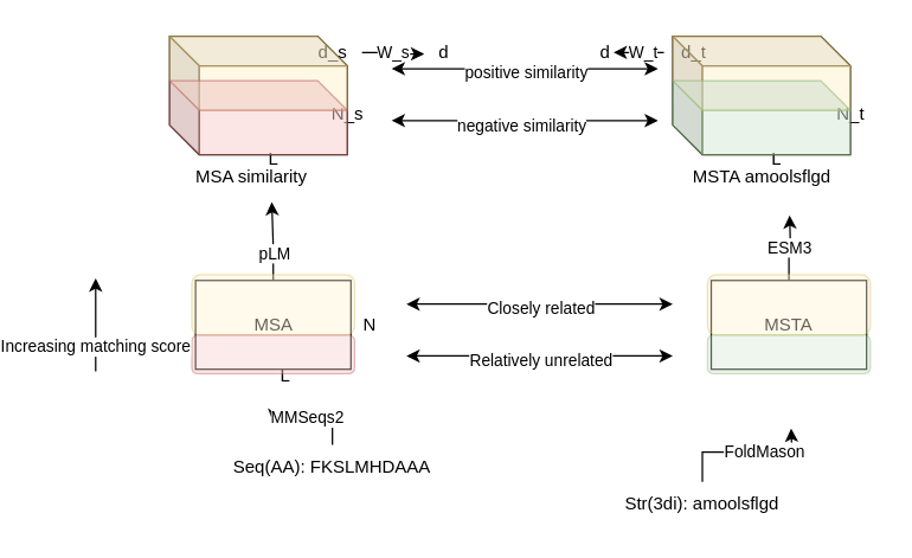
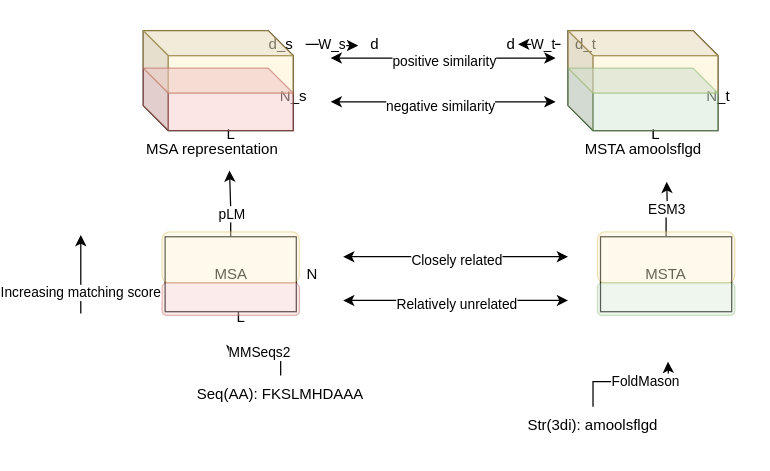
  <mxCell id="0" />
  <mxCell id="1" parent="0" />
  <mxCell id="2" value="" style="shape=cube;whiteSpace=wrap;html=1;boundedLbl=1;backgroundOutline=1;darkOpacity=0.05;darkOpacity2=0.1;" vertex="1" parent="1"><mxGeometry x="70" y="24" width="120" height="80" as="geometry" /></mxCell>
- <mxCell id="3" value="MSA similarity" style="text;html=1;align=center;verticalAlign=middle;resizable=0;points=[];autosize=1;strokeColor=none;fillColor=none;" vertex="1" parent="1"><mxGeometry x="60" y="104" width="130" height="30" as="geometry" /></mxCell>
+ <mxCell id="3" value="MSA representation" style="text;html=1;align=center;verticalAlign=middle;resizable=0;points=[];autosize=1;strokeColor=none;fillColor=none;" vertex="1" parent="1"><mxGeometry x="60" y="104" width="130" height="30" as="geometry" /></mxCell>
  <mxCell id="4" value="L" style="text;html=1;align=center;verticalAlign=middle;resizable=0;points=[];autosize=1;strokeColor=none;fillColor=none;" vertex="1" parent="1"><mxGeometry x="125" y="92" width="30" height="30" as="geometry" /></mxCell>
  <mxCell id="5" value="N_s" style="text;html=1;align=center;verticalAlign=middle;resizable=0;points=[];autosize=1;strokeColor=none;fillColor=none;" vertex="1" parent="1"><mxGeometry x="170" y="62" width="40" height="30" as="geometry" /></mxCell>
  <mxCell id="6" style="edgeStyle=orthogonalEdgeStyle;rounded=0;orthogonalLoop=1;jettySize=auto;html=1;entryX=0.067;entryY=0.533;entryDx=0;entryDy=0;entryPerimeter=0;" edge="1" parent="1" source="8" target="49"><mxGeometry relative="1" as="geometry"><mxPoint x="220" y="35" as="targetPoint" /></mxGeometry></mxCell>
  <mxCell id="7" value="W_s" style="edgeLabel;html=1;align=center;verticalAlign=middle;resizable=0;points=[];" vertex="1" connectable="0" parent="6"><mxGeometry x="-0.238" y="1" relative="1" as="geometry"><mxPoint x="4" as="offset" /></mxGeometry></mxCell>
  <mxCell id="8" value="d_s" style="text;html=1;align=center;verticalAlign=middle;resizable=0;points=[];autosize=1;strokeColor=none;fillColor=none;" vertex="1" parent="1"><mxGeometry x="160" y="20" width="40" height="30" as="geometry" /></mxCell>
  <mxCell id="9" value="MSA" style="rounded=0;whiteSpace=wrap;html=1;" vertex="1" parent="1"><mxGeometry x="87.5" y="189" width="105" height="60" as="geometry" /></mxCell>
  <mxCell id="10" value="N" style="text;html=1;align=center;verticalAlign=middle;resizable=0;points=[];autosize=1;strokeColor=none;fillColor=none;" vertex="1" parent="1"><mxGeometry x="190" y="204" width="30" height="30" as="geometry" /></mxCell>
  <mxCell id="11" value="L" style="text;html=1;align=center;verticalAlign=middle;resizable=0;points=[];autosize=1;strokeColor=none;fillColor=none;" vertex="1" parent="1"><mxGeometry x="133" y="239" width="30" height="30" as="geometry" /></mxCell>
  <mxCell id="12" style="edgeStyle=orthogonalEdgeStyle;rounded=0;orthogonalLoop=1;jettySize=auto;html=1;exitX=0.5;exitY=0;exitDx=0;exitDy=0;entryX=0.608;entryY=1.067;entryDx=0;entryDy=0;entryPerimeter=0;" edge="1" parent="1" source="9" target="3"><mxGeometry relative="1" as="geometry"><Array as="points"><mxPoint x="143" y="166" /><mxPoint x="140" y="166" /><mxPoint x="140" y="144" /></Array></mxGeometry></mxCell>
  <mxCell id="13" value="pLM" style="edgeLabel;html=1;align=center;verticalAlign=middle;resizable=0;points=[];" vertex="1" connectable="0" parent="12"><mxGeometry x="-0.363" y="1" relative="1" as="geometry"><mxPoint x="1" as="offset" /></mxGeometry></mxCell>
  <mxCell id="14" style="edgeStyle=orthogonalEdgeStyle;rounded=0;orthogonalLoop=1;jettySize=auto;html=1;" edge="1" parent="1" source="16"><mxGeometry relative="1" as="geometry"><mxPoint x="140" y="285" as="targetPoint" /></mxGeometry></mxCell>
  <mxCell id="15" value="MMSeqs2" style="edgeLabel;html=1;align=center;verticalAlign=middle;resizable=0;points=[];" vertex="1" connectable="0" parent="14"><mxGeometry x="0.175" y="1" relative="1" as="geometry"><mxPoint as="offset" /></mxGeometry></mxCell>
  <mxCell id="16" value="Seq(AA): FKSLMHDAAA" style="text;html=1;align=center;verticalAlign=middle;whiteSpace=wrap;rounded=0;" vertex="1" parent="1"><mxGeometry x="110" y="300" width="140" height="30" as="geometry" /></mxCell>
  <mxCell id="17" style="edgeStyle=orthogonalEdgeStyle;rounded=0;orthogonalLoop=1;jettySize=auto;html=1;" edge="1" parent="1" source="19"><mxGeometry relative="1" as="geometry"><mxPoint x="490" y="289" as="targetPoint" /></mxGeometry></mxCell>
  <mxCell id="18" value="FoldMason" style="edgeLabel;html=1;align=center;verticalAlign=middle;resizable=0;points=[];" vertex="1" connectable="0" parent="17"><mxGeometry x="0.268" y="1" relative="1" as="geometry"><mxPoint as="offset" /></mxGeometry></mxCell>
  <mxCell id="19" value="Str(3di): amoolsflgd" style="text;html=1;align=center;verticalAlign=middle;whiteSpace=wrap;rounded=0;" vertex="1" parent="1"><mxGeometry x="360" y="325" width="140" height="30" as="geometry" /></mxCell>
  <mxCell id="20" style="edgeStyle=orthogonalEdgeStyle;rounded=0;orthogonalLoop=1;jettySize=auto;html=1;exitX=0.5;exitY=0;exitDx=0;exitDy=0;" edge="1" parent="1" source="22"><mxGeometry relative="1" as="geometry"><mxPoint x="489" y="145" as="targetPoint" /></mxGeometry></mxCell>
  <mxCell id="21" value="ESM3" style="edgeLabel;html=1;align=center;verticalAlign=middle;resizable=0;points=[];" vertex="1" connectable="0" parent="20"><mxGeometry x="0.068" y="1" relative="1" as="geometry"><mxPoint as="offset" /></mxGeometry></mxCell>
  <mxCell id="22" value="MSTA" style="rounded=0;whiteSpace=wrap;html=1;" vertex="1" parent="1"><mxGeometry x="436" y="189" width="105" height="60" as="geometry" /></mxCell>
  <mxCell id="23" value="" style="rounded=1;whiteSpace=wrap;html=1;opacity=40;fillColor=#fff2cc;strokeColor=#d6b656;" vertex="1" parent="1"><mxGeometry x="85" y="185" width="110" height="41" as="geometry" /></mxCell>
  <mxCell id="24" value="" style="rounded=1;whiteSpace=wrap;html=1;opacity=40;fillColor=#fff2cc;strokeColor=#d6b656;" vertex="1" parent="1"><mxGeometry x="433.5" y="185" width="110" height="41" as="geometry" /></mxCell>
  <mxCell id="25" value="" style="rounded=1;whiteSpace=wrap;html=1;opacity=40;fillColor=#f8cecc;strokeColor=#b85450;" vertex="1" parent="1"><mxGeometry x="85" y="226" width="110" height="26" as="geometry" /></mxCell>
  <mxCell id="26" value="" style="rounded=1;whiteSpace=wrap;html=1;opacity=40;fillColor=#d5e8d4;strokeColor=#82b366;" vertex="1" parent="1"><mxGeometry x="433.5" y="226" width="110" height="26" as="geometry" /></mxCell>
  <mxCell id="27" value="" style="endArrow=classic;startArrow=classic;html=1;rounded=0;" edge="1" parent="1"><mxGeometry width="50" height="50" relative="1" as="geometry"><mxPoint x="230" y="205" as="sourcePoint" /><mxPoint x="410" y="205" as="targetPoint" /></mxGeometry></mxCell>
  <mxCell id="28" value="Closely related" style="edgeLabel;html=1;align=center;verticalAlign=middle;resizable=0;points=[];" vertex="1" connectable="0" parent="27"><mxGeometry y="-2" relative="1" as="geometry"><mxPoint as="offset" /></mxGeometry></mxCell>
  <mxCell id="29" value="" style="endArrow=classic;startArrow=classic;html=1;rounded=0;" edge="1" parent="1"><mxGeometry width="50" height="50" relative="1" as="geometry"><mxPoint x="230" y="240" as="sourcePoint" /><mxPoint x="410" y="240" as="targetPoint" /></mxGeometry></mxCell>
  <mxCell id="30" value="Relatively unrelated" style="edgeLabel;html=1;align=center;verticalAlign=middle;resizable=0;points=[];" vertex="1" connectable="0" parent="29"><mxGeometry y="-2" relative="1" as="geometry"><mxPoint as="offset" /></mxGeometry></mxCell>
  <mxCell id="31" value="" style="shape=cube;whiteSpace=wrap;html=1;boundedLbl=1;backgroundOutline=1;darkOpacity=0.05;darkOpacity2=0.1;" vertex="1" parent="1"><mxGeometry x="410" y="24" width="120" height="80" as="geometry" /></mxCell>
  <mxCell id="32" value="L" style="text;html=1;align=center;verticalAlign=middle;resizable=0;points=[];autosize=1;strokeColor=none;fillColor=none;" vertex="1" parent="1"><mxGeometry x="465" y="92" width="30" height="30" as="geometry" /></mxCell>
  <mxCell id="33" value="N_t" style="text;html=1;align=center;verticalAlign=middle;resizable=0;points=[];autosize=1;strokeColor=none;fillColor=none;" vertex="1" parent="1"><mxGeometry x="510" y="62" width="40" height="30" as="geometry" /></mxCell>
  <mxCell id="34" style="edgeStyle=orthogonalEdgeStyle;rounded=0;orthogonalLoop=1;jettySize=auto;html=1;" edge="1" parent="1" source="36"><mxGeometry relative="1" as="geometry"><mxPoint x="370" y="35" as="targetPoint" /></mxGeometry></mxCell>
  <mxCell id="35" value="W_t" style="edgeLabel;html=1;align=center;verticalAlign=middle;resizable=0;points=[];" vertex="1" connectable="0" parent="34"><mxGeometry x="-0.247" y="-1" relative="1" as="geometry"><mxPoint x="-2" as="offset" /></mxGeometry></mxCell>
  <mxCell id="36" value="d_t" style="text;html=1;align=center;verticalAlign=middle;resizable=0;points=[];autosize=1;strokeColor=none;fillColor=none;" vertex="1" parent="1"><mxGeometry x="404" y="20" width="40" height="30" as="geometry" /></mxCell>
  <mxCell id="37" value="MSTA amoolsflgd" style="text;html=1;align=center;verticalAlign=middle;resizable=0;points=[];autosize=1;strokeColor=none;fillColor=none;" vertex="1" parent="1"><mxGeometry x="405" y="104" width="130" height="30" as="geometry" /></mxCell>
  <mxCell id="38" value="" style="shape=cube;whiteSpace=wrap;html=1;boundedLbl=1;backgroundOutline=1;darkOpacity=0.05;darkOpacity2=0.1;fillColor=#fff2cc;strokeColor=#d6b656;opacity=50;" vertex="1" parent="1"><mxGeometry x="70" y="24" width="120" height="50" as="geometry" /></mxCell>
  <mxCell id="39" value="" style="shape=cube;whiteSpace=wrap;html=1;boundedLbl=1;backgroundOutline=1;darkOpacity=0.05;darkOpacity2=0.1;fillColor=#f8cecc;strokeColor=#b85450;opacity=50;" vertex="1" parent="1"><mxGeometry x="70" y="54" width="120" height="50" as="geometry" /></mxCell>
  <mxCell id="40" value="" style="shape=cube;whiteSpace=wrap;html=1;boundedLbl=1;backgroundOutline=1;darkOpacity=0.05;darkOpacity2=0.1;fillColor=#fff2cc;strokeColor=#d6b656;opacity=50;" vertex="1" parent="1"><mxGeometry x="410" y="24" width="120" height="50" as="geometry" /></mxCell>
  <mxCell id="41" value="" style="shape=cube;whiteSpace=wrap;html=1;boundedLbl=1;backgroundOutline=1;darkOpacity=0.05;darkOpacity2=0.1;fillColor=#d5e8d4;strokeColor=#82b366;opacity=50;" vertex="1" parent="1"><mxGeometry x="410" y="54" width="120" height="50" as="geometry" /></mxCell>
  <mxCell id="42" value="" style="endArrow=classic;startArrow=classic;html=1;rounded=0;" edge="1" parent="1"><mxGeometry width="50" height="50" relative="1" as="geometry"><mxPoint x="220" y="46" as="sourcePoint" /><mxPoint x="400" y="46" as="targetPoint" /></mxGeometry></mxCell>
  <mxCell id="43" value="positive similarity" style="edgeLabel;html=1;align=center;verticalAlign=middle;resizable=0;points=[];" vertex="1" connectable="0" parent="42"><mxGeometry y="-2" relative="1" as="geometry"><mxPoint as="offset" /></mxGeometry></mxCell>
  <mxCell id="44" value="" style="endArrow=classic;startArrow=classic;html=1;rounded=0;" edge="1" parent="1"><mxGeometry width="50" height="50" relative="1" as="geometry"><mxPoint x="220" y="81" as="sourcePoint" /><mxPoint x="400" y="81" as="targetPoint" /></mxGeometry></mxCell>
  <mxCell id="45" value="Text" style="edgeLabel;html=1;align=center;verticalAlign=middle;resizable=0;points=[];" vertex="1" connectable="0" parent="44"><mxGeometry x="-0.033" y="-3" relative="1" as="geometry"><mxPoint as="offset" /></mxGeometry></mxCell>
  <mxCell id="46" value="negative similarity" style="edgeLabel;html=1;align=center;verticalAlign=middle;resizable=0;points=[];" vertex="1" connectable="0" parent="44"><mxGeometry x="-0.033" y="-3" relative="1" as="geometry"><mxPoint as="offset" /></mxGeometry></mxCell>
  <mxCell id="47" value="" style="endArrow=classic;html=1;rounded=0;" edge="1" parent="1"><mxGeometry width="50" height="50" relative="1" as="geometry"><mxPoint x="20" y="250.5" as="sourcePoint" /><mxPoint x="20" y="187.5" as="targetPoint" /></mxGeometry></mxCell>
  <mxCell id="48" value="Increasing matching score" style="edgeLabel;html=1;align=center;verticalAlign=middle;resizable=0;points=[];" vertex="1" connectable="0" parent="47"><mxGeometry x="-0.476" y="1" relative="1" as="geometry"><mxPoint as="offset" /></mxGeometry></mxCell>
  <mxCell id="49" value="d" style="text;html=1;align=center;verticalAlign=middle;resizable=0;points=[];autosize=1;strokeColor=none;fillColor=none;" vertex="1" parent="1"><mxGeometry x="240" y="20" width="30" height="30" as="geometry" /></mxCell>
  <mxCell id="50" value="d" style="text;html=1;align=center;verticalAlign=middle;resizable=0;points=[];autosize=1;strokeColor=none;fillColor=none;" vertex="1" parent="1"><mxGeometry x="349" y="20" width="30" height="30" as="geometry" /></mxCell>
